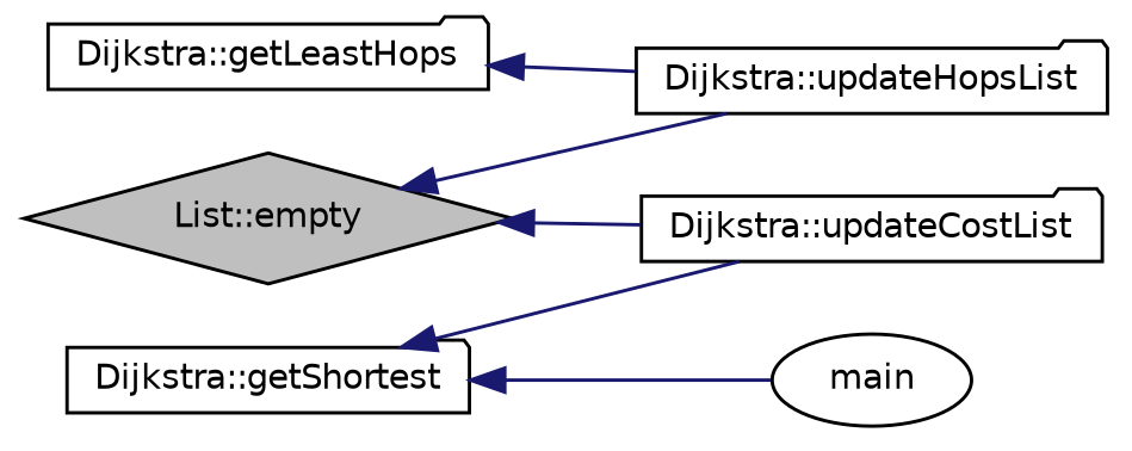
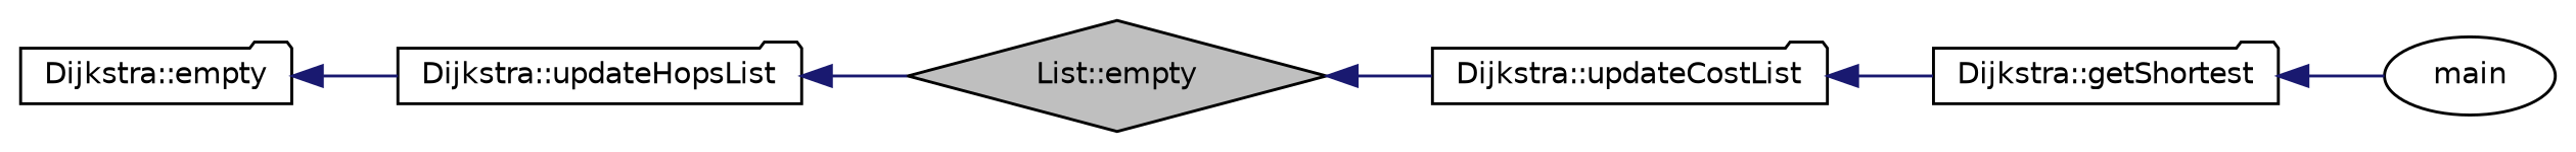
  digraph {
    rankdir=LR
    node [color=black fillcolor=white fontname=Helvetica fontsize=10 shape=folder style=filled]
    edge [color=midnightblue dir=back fontname=Helvetica fontsize=10 labelfontname=Helvetica labelfontsize=10 style=solid]
    n1 [fillcolor=grey75 fontcolor=black height=0.2 label="List::empty" shape=diamond width=0.4]
    n2 [height=0.2 label="Dijkstra::updateHopsList" width=0.4]
    n3 [height=0.2 label="Dijkstra::updateCostList" width=0.4]
    n4 [height=0.2 label="Dijkstra::getShortest" width=0.4]
-   n5 [height=0.2 label="Dijkstra::getLeastHops" width=0.4]
+   n5 [height=0.2 label="Dijkstra::empty" width=0.4]
    n6 [height=0.2 label=main shape=ellipse width=0.4]
-   n1 -> n2
+   n2 -> n1
    n1 -> n3
-   n4 -> n3
+   n3 -> n4
    n4 -> n6
    n5 -> n2
  }
